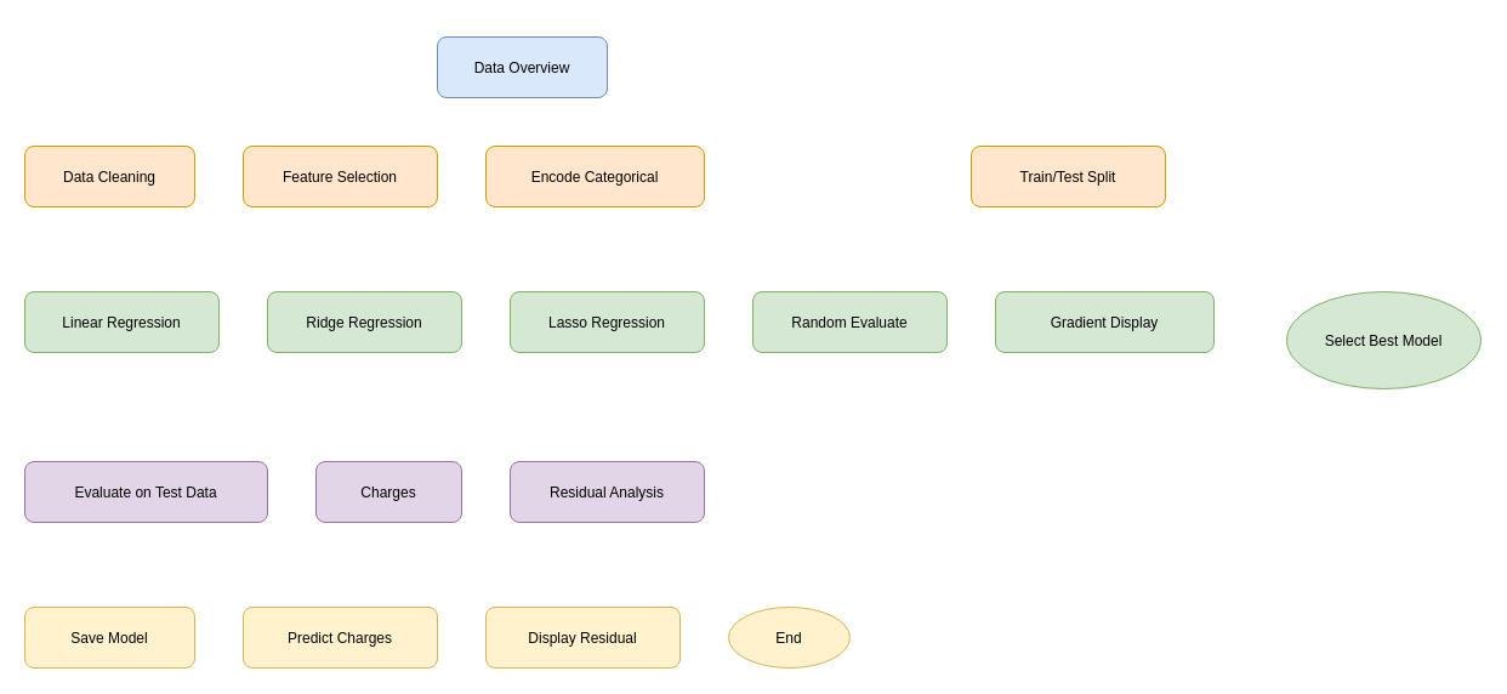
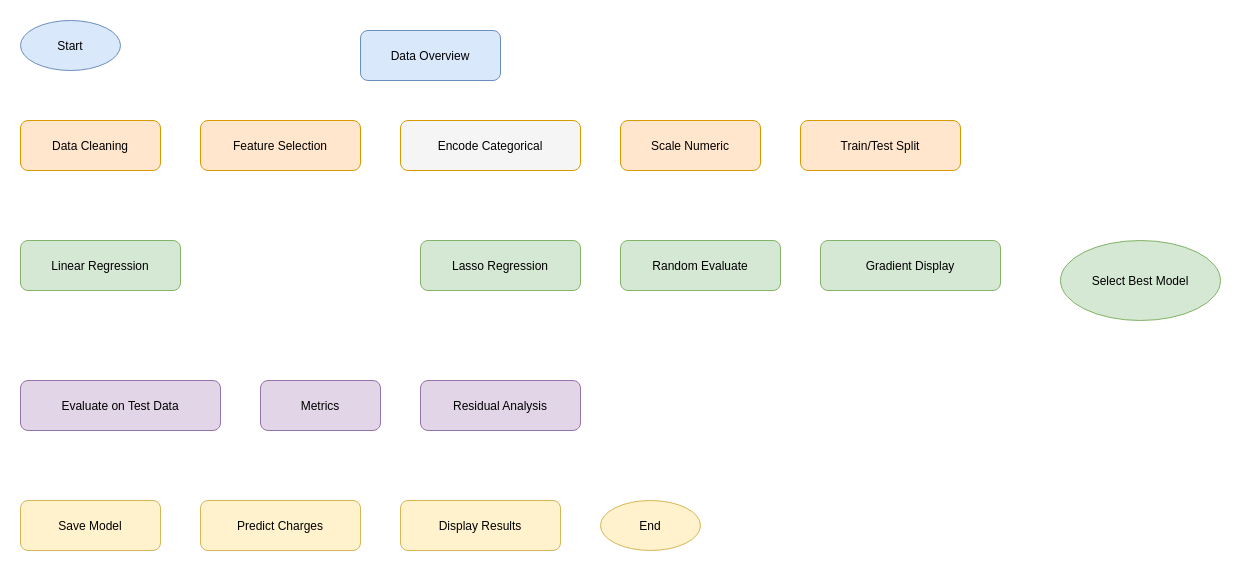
  <mxCell id="0" />
  <mxCell id="1" parent="0" />
+ <mxCell id="2" value="Start" style="ellipse;fillColor=#dae8fc;strokeColor=#6c8ebf;" vertex="1" parent="1"><mxGeometry x="20" y="20" width="100" height="50" as="geometry" /></mxCell>
  <mxCell id="3" value="Data Overview" style="rounded=1;fillColor=#dae8fc;strokeColor=#6c8ebf;" vertex="1" parent="1"><mxGeometry x="360" y="30" width="140" height="50" as="geometry" /></mxCell>
  <mxCell id="4" value="Data Cleaning" style="rounded=1;fillColor=#ffe6cc;strokeColor=#d79b00;" vertex="1" parent="1"><mxGeometry x="20" y="120" width="140" height="50" as="geometry" /></mxCell>
  <mxCell id="5" value="Feature Selection" style="rounded=1;fillColor=#ffe6cc;strokeColor=#d79b00;" vertex="1" parent="1"><mxGeometry x="200" y="120" width="160" height="50" as="geometry" /></mxCell>
- <mxCell id="6" value="Encode Categorical" style="rounded=1;fillColor=#ffe6cc;strokeColor=#d79b00;" vertex="1" parent="1"><mxGeometry x="400" y="120" width="180" height="50" as="geometry" /></mxCell>
+ <mxCell id="6" value="Encode Categorical" style="rounded=1;fillColor=#f5f5f5;strokeColor=#d79b00;" vertex="1" parent="1"><mxGeometry x="400" y="120" width="180" height="50" as="geometry" /></mxCell>
+ <mxCell id="7" value="Scale Numeric" style="rounded=1;fillColor=#ffe6cc;strokeColor=#d79b00;" vertex="1" parent="1"><mxGeometry x="620" y="120" width="140" height="50" as="geometry" /></mxCell>
  <mxCell id="8" value="Train/Test Split" style="rounded=1;fillColor=#ffe6cc;strokeColor=#d79b00;" vertex="1" parent="1"><mxGeometry x="800" y="120" width="160" height="50" as="geometry" /></mxCell>
  <mxCell id="9" value="Linear Regression" style="rounded=1;fillColor=#d5e8d4;strokeColor=#82b366;" vertex="1" parent="1"><mxGeometry x="20" y="240" width="160" height="50" as="geometry" /></mxCell>
- <mxCell id="10" value="Ridge Regression" style="rounded=1;fillColor=#d5e8d4;strokeColor=#82b366;" vertex="1" parent="1"><mxGeometry x="220" y="240" width="160" height="50" as="geometry" /></mxCell>
  <mxCell id="11" value="Lasso Regression" style="rounded=1;fillColor=#d5e8d4;strokeColor=#82b366;" vertex="1" parent="1"><mxGeometry x="420" y="240" width="160" height="50" as="geometry" /></mxCell>
  <mxCell id="12" value="Random Evaluate" style="rounded=1;fillColor=#d5e8d4;strokeColor=#82b366;" vertex="1" parent="1"><mxGeometry x="620" y="240" width="160" height="50" as="geometry" /></mxCell>
  <mxCell id="13" value="Gradient Display" style="rounded=1;fillColor=#d5e8d4;strokeColor=#82b366;" vertex="1" parent="1"><mxGeometry x="820" y="240" width="180" height="50" as="geometry" /></mxCell>
  <mxCell id="14" value="Select Best Model" style="ellipse;fillColor=#d5e8d4;strokeColor=#82b366;" vertex="1" parent="1"><mxGeometry x="1060" y="240" width="160" height="80" as="geometry" /></mxCell>
  <mxCell id="15" value="Evaluate on Test Data" style="rounded=1;fillColor=#e1d5e7;strokeColor=#9673a6;" vertex="1" parent="1"><mxGeometry x="20" y="380" width="200" height="50" as="geometry" /></mxCell>
- <mxCell id="16" value="Charges" style="rounded=1;fillColor=#e1d5e7;strokeColor=#9673a6;" vertex="1" parent="1"><mxGeometry x="260" y="380" width="120" height="50" as="geometry" /></mxCell>
+ <mxCell id="16" value="Metrics" style="rounded=1;fillColor=#e1d5e7;strokeColor=#9673a6;" vertex="1" parent="1"><mxGeometry x="260" y="380" width="120" height="50" as="geometry" /></mxCell>
  <mxCell id="17" value="Residual Analysis" style="rounded=1;fillColor=#e1d5e7;strokeColor=#9673a6;" vertex="1" parent="1"><mxGeometry x="420" y="380" width="160" height="50" as="geometry" /></mxCell>
  <mxCell id="18" value="Save Model" style="rounded=1;fillColor=#fff2cc;strokeColor=#d6b656;" vertex="1" parent="1"><mxGeometry x="20" y="500" width="140" height="50" as="geometry" /></mxCell>
  <mxCell id="19" value="Predict Charges" style="rounded=1;fillColor=#fff2cc;strokeColor=#d6b656;" vertex="1" parent="1"><mxGeometry x="200" y="500" width="160" height="50" as="geometry" /></mxCell>
- <mxCell id="20" value="Display Residual" style="rounded=1;fillColor=#fff2cc;strokeColor=#d6b656;" vertex="1" parent="1"><mxGeometry x="400" y="500" width="160" height="50" as="geometry" /></mxCell>
+ <mxCell id="20" value="Display Results" style="rounded=1;fillColor=#fff2cc;strokeColor=#d6b656;" vertex="1" parent="1"><mxGeometry x="400" y="500" width="160" height="50" as="geometry" /></mxCell>
  <mxCell id="21" value="End" style="ellipse;fillColor=#fff2cc;strokeColor=#d6b656;" vertex="1" parent="1"><mxGeometry x="600" y="500" width="100" height="50" as="geometry" /></mxCell>
